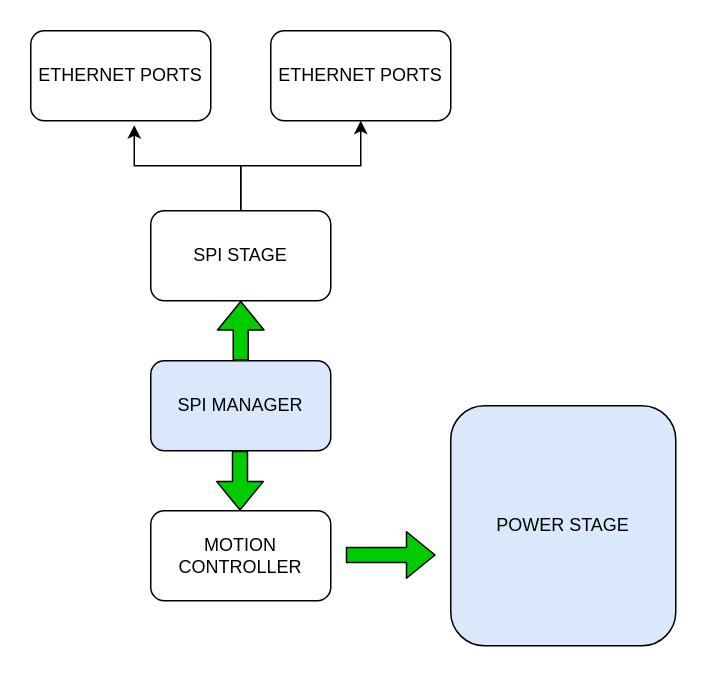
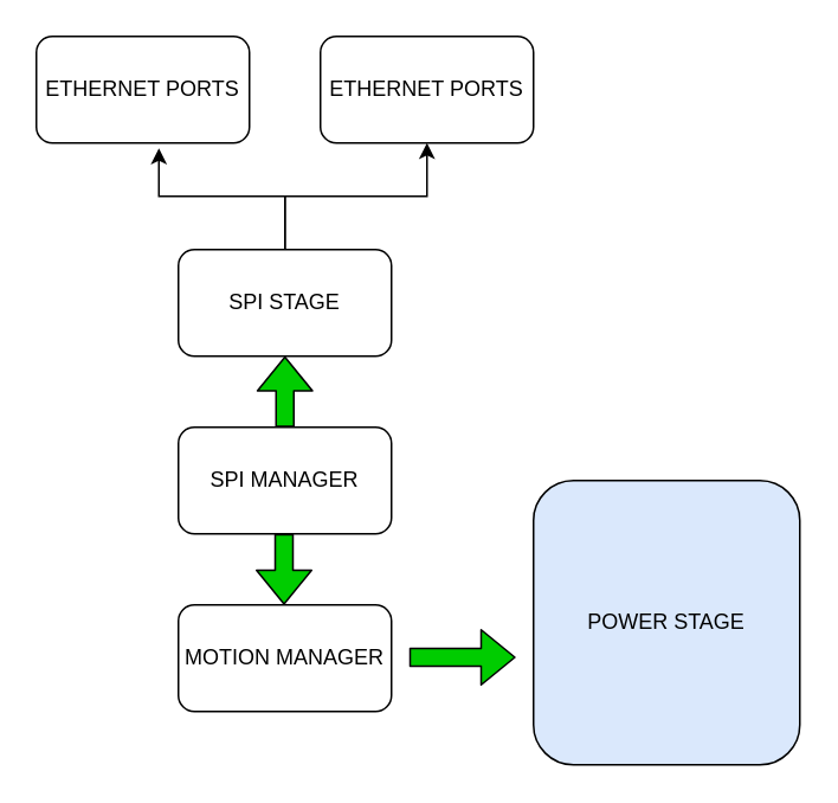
  <mxCell id="0" />
  <mxCell id="1" parent="0" />
  <mxCell id="2" style="edgeStyle=orthogonalEdgeStyle;rounded=0;orthogonalLoop=1;jettySize=auto;html=1;entryX=0.575;entryY=1.05;entryDx=0;entryDy=0;entryPerimeter=0;fillColor=#00CC00;" edge="1" parent="1" source="4" target="5"><mxGeometry relative="1" as="geometry" /></mxCell>
  <mxCell id="3" style="edgeStyle=orthogonalEdgeStyle;rounded=0;orthogonalLoop=1;jettySize=auto;html=1;entryX=0.5;entryY=1;entryDx=0;entryDy=0;fillColor=#00CC00;" edge="1" parent="1" source="4" target="7"><mxGeometry relative="1" as="geometry" /></mxCell>
  <mxCell id="4" value="SPI STAGE" style="rounded=1;whiteSpace=wrap;html=1;" vertex="1" parent="1"><mxGeometry x="100" y="140" width="120" height="60" as="geometry" /></mxCell>
  <mxCell id="5" value="ETHERNET PORTS" style="rounded=1;whiteSpace=wrap;html=1;" vertex="1" parent="1"><mxGeometry x="20" y="20" width="120" height="60" as="geometry" /></mxCell>
- <mxCell id="6" value="SPI MANAGER&lt;br&gt;" style="rounded=1;whiteSpace=wrap;html=1;fillColor=#dae8fc;" vertex="1" parent="1"><mxGeometry x="100" y="240" width="120" height="60" as="geometry" /></mxCell>
+ <mxCell id="6" value="SPI MANAGER&lt;br&gt;" style="rounded=1;whiteSpace=wrap;html=1;" vertex="1" parent="1"><mxGeometry x="100" y="240" width="120" height="60" as="geometry" /></mxCell>
  <mxCell id="7" value="ETHERNET PORTS" style="rounded=1;whiteSpace=wrap;html=1;" vertex="1" parent="1"><mxGeometry x="180" y="20" width="120" height="60" as="geometry" /></mxCell>
- <mxCell id="8" value="MOTION CONTROLLER&lt;br&gt;" style="rounded=1;whiteSpace=wrap;html=1;" vertex="1" parent="1"><mxGeometry x="100" y="340" width="120" height="60" as="geometry" /></mxCell>
+ <mxCell id="8" value="MOTION MANAGER&lt;br&gt;" style="rounded=1;whiteSpace=wrap;html=1;" vertex="1" parent="1"><mxGeometry x="100" y="340" width="120" height="60" as="geometry" /></mxCell>
  <mxCell id="9" value="POWER STAGE" style="rounded=1;whiteSpace=wrap;html=1;fillColor=#dae8fc;" vertex="1" parent="1"><mxGeometry x="300" y="270" width="150" height="160" as="geometry" /></mxCell>
  <mxCell id="10" value="" style="shape=flexArrow;endArrow=classic;html=1;fillColor=#00CC00;" edge="1" parent="1"><mxGeometry width="50" height="50" relative="1" as="geometry"><mxPoint x="230" y="369.5" as="sourcePoint" /><mxPoint x="290" y="369.5" as="targetPoint" /></mxGeometry></mxCell>
  <mxCell id="11" value="" style="shape=flexArrow;endArrow=classic;html=1;entryX=0.5;entryY=1;entryDx=0;entryDy=0;fillColor=#00CC00;" edge="1" parent="1" target="4"><mxGeometry width="50" height="50" relative="1" as="geometry"><mxPoint x="160" y="240" as="sourcePoint" /><mxPoint x="190" y="210" as="targetPoint" /></mxGeometry></mxCell>
  <mxCell id="12" value="" style="shape=flexArrow;endArrow=classic;html=1;entryX=0.5;entryY=1;entryDx=0;entryDy=0;fillColor=#00CC00;" edge="1" parent="1"><mxGeometry width="50" height="50" relative="1" as="geometry"><mxPoint x="159.5" y="300" as="sourcePoint" /><mxPoint x="159.5" y="340" as="targetPoint" /></mxGeometry></mxCell>
